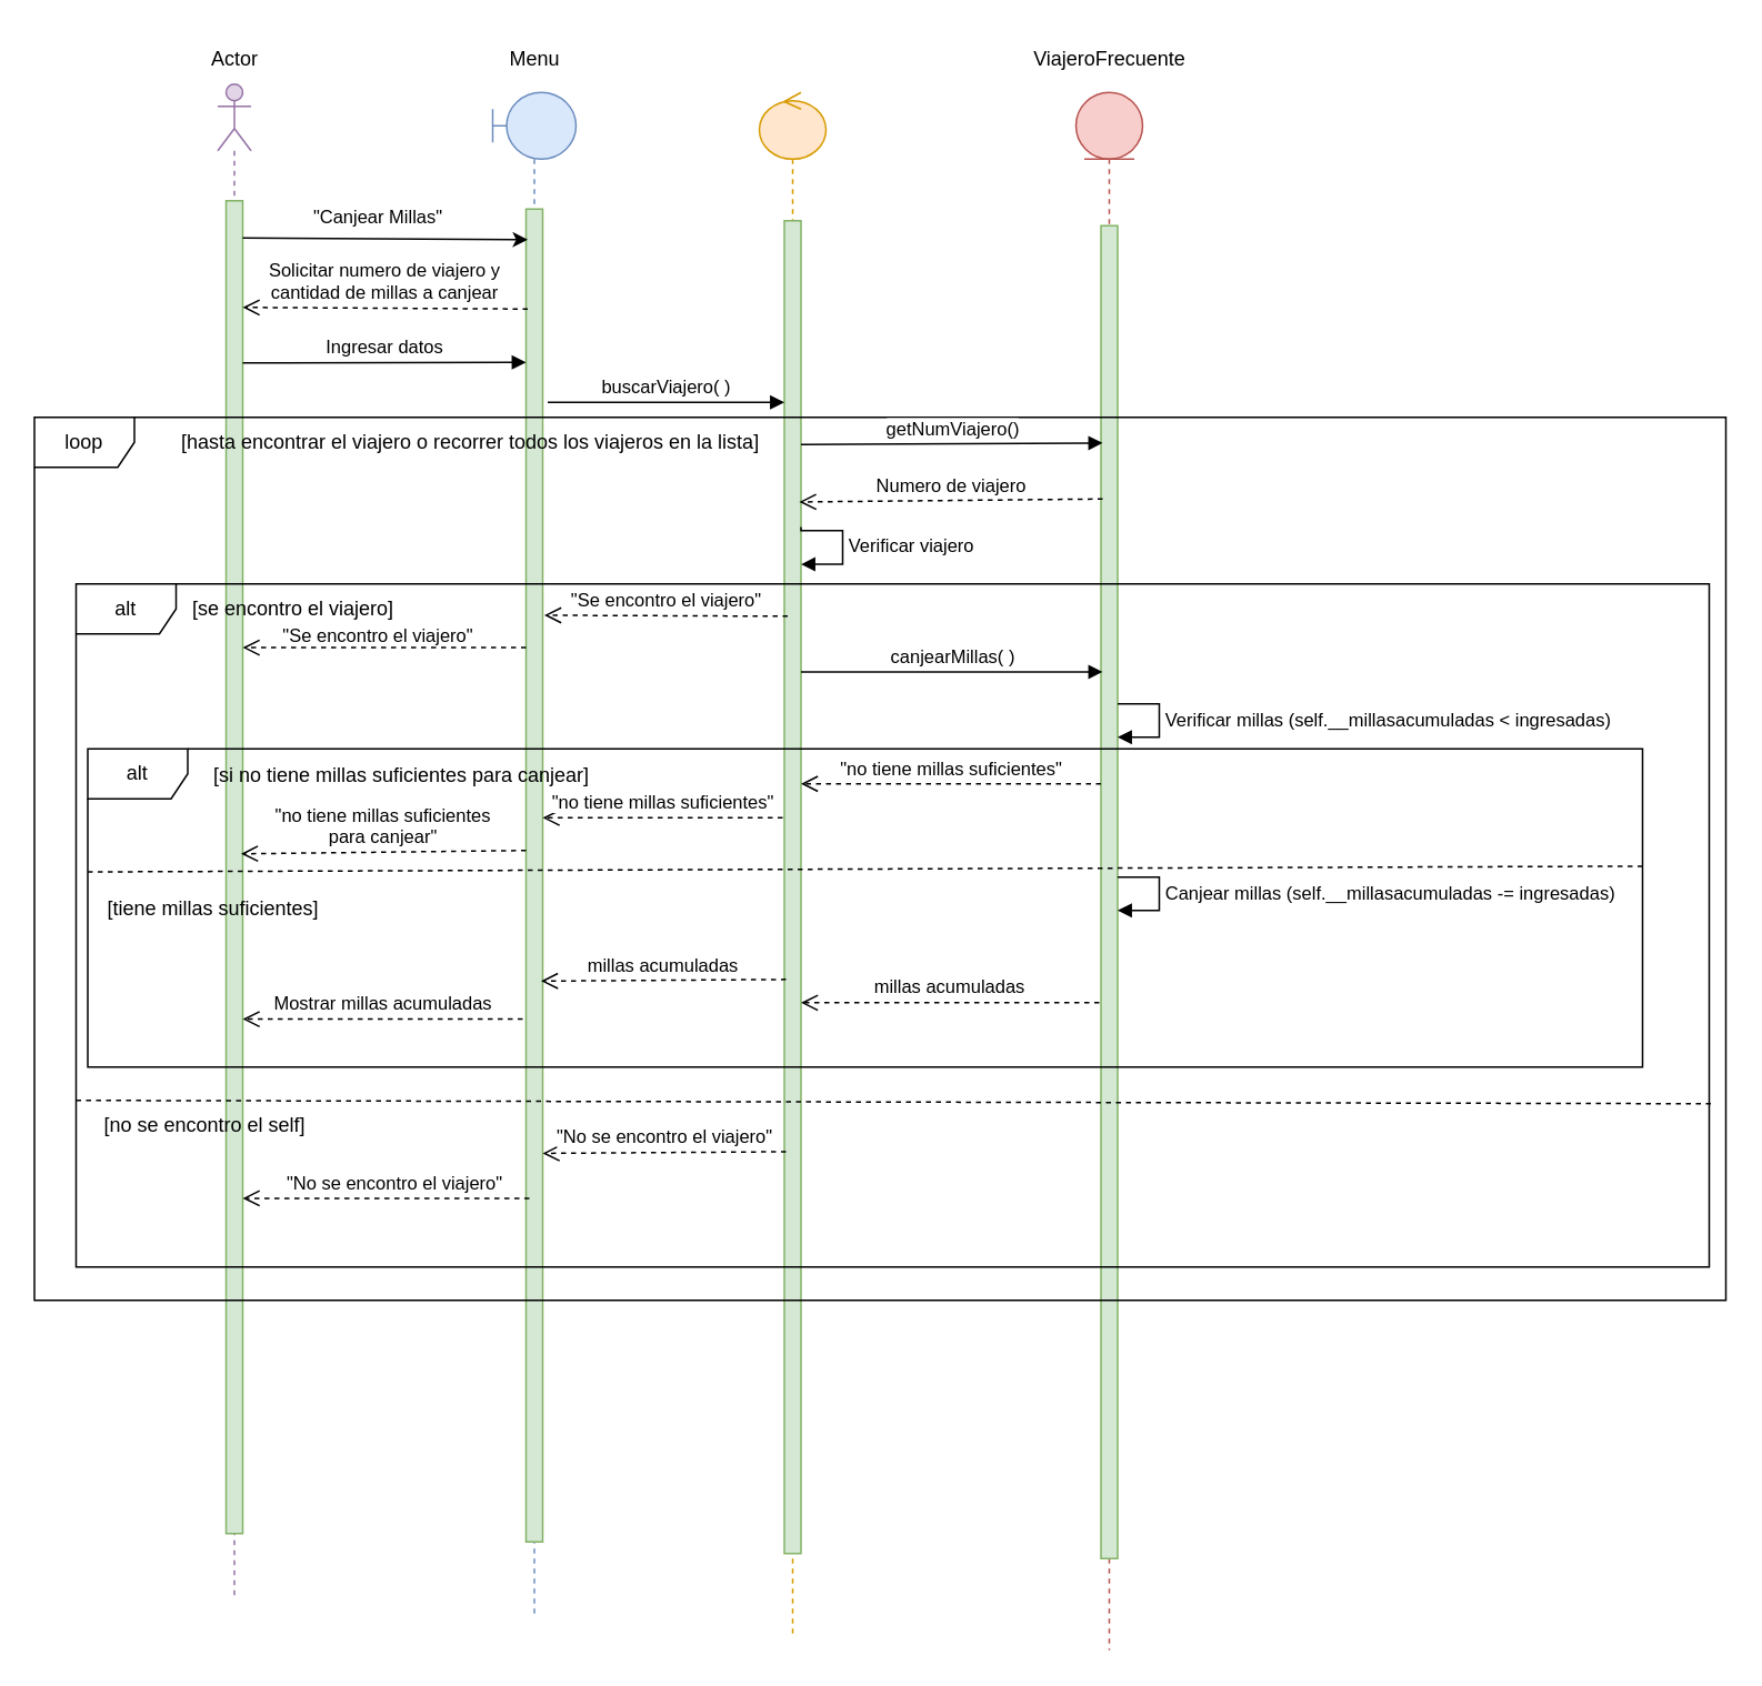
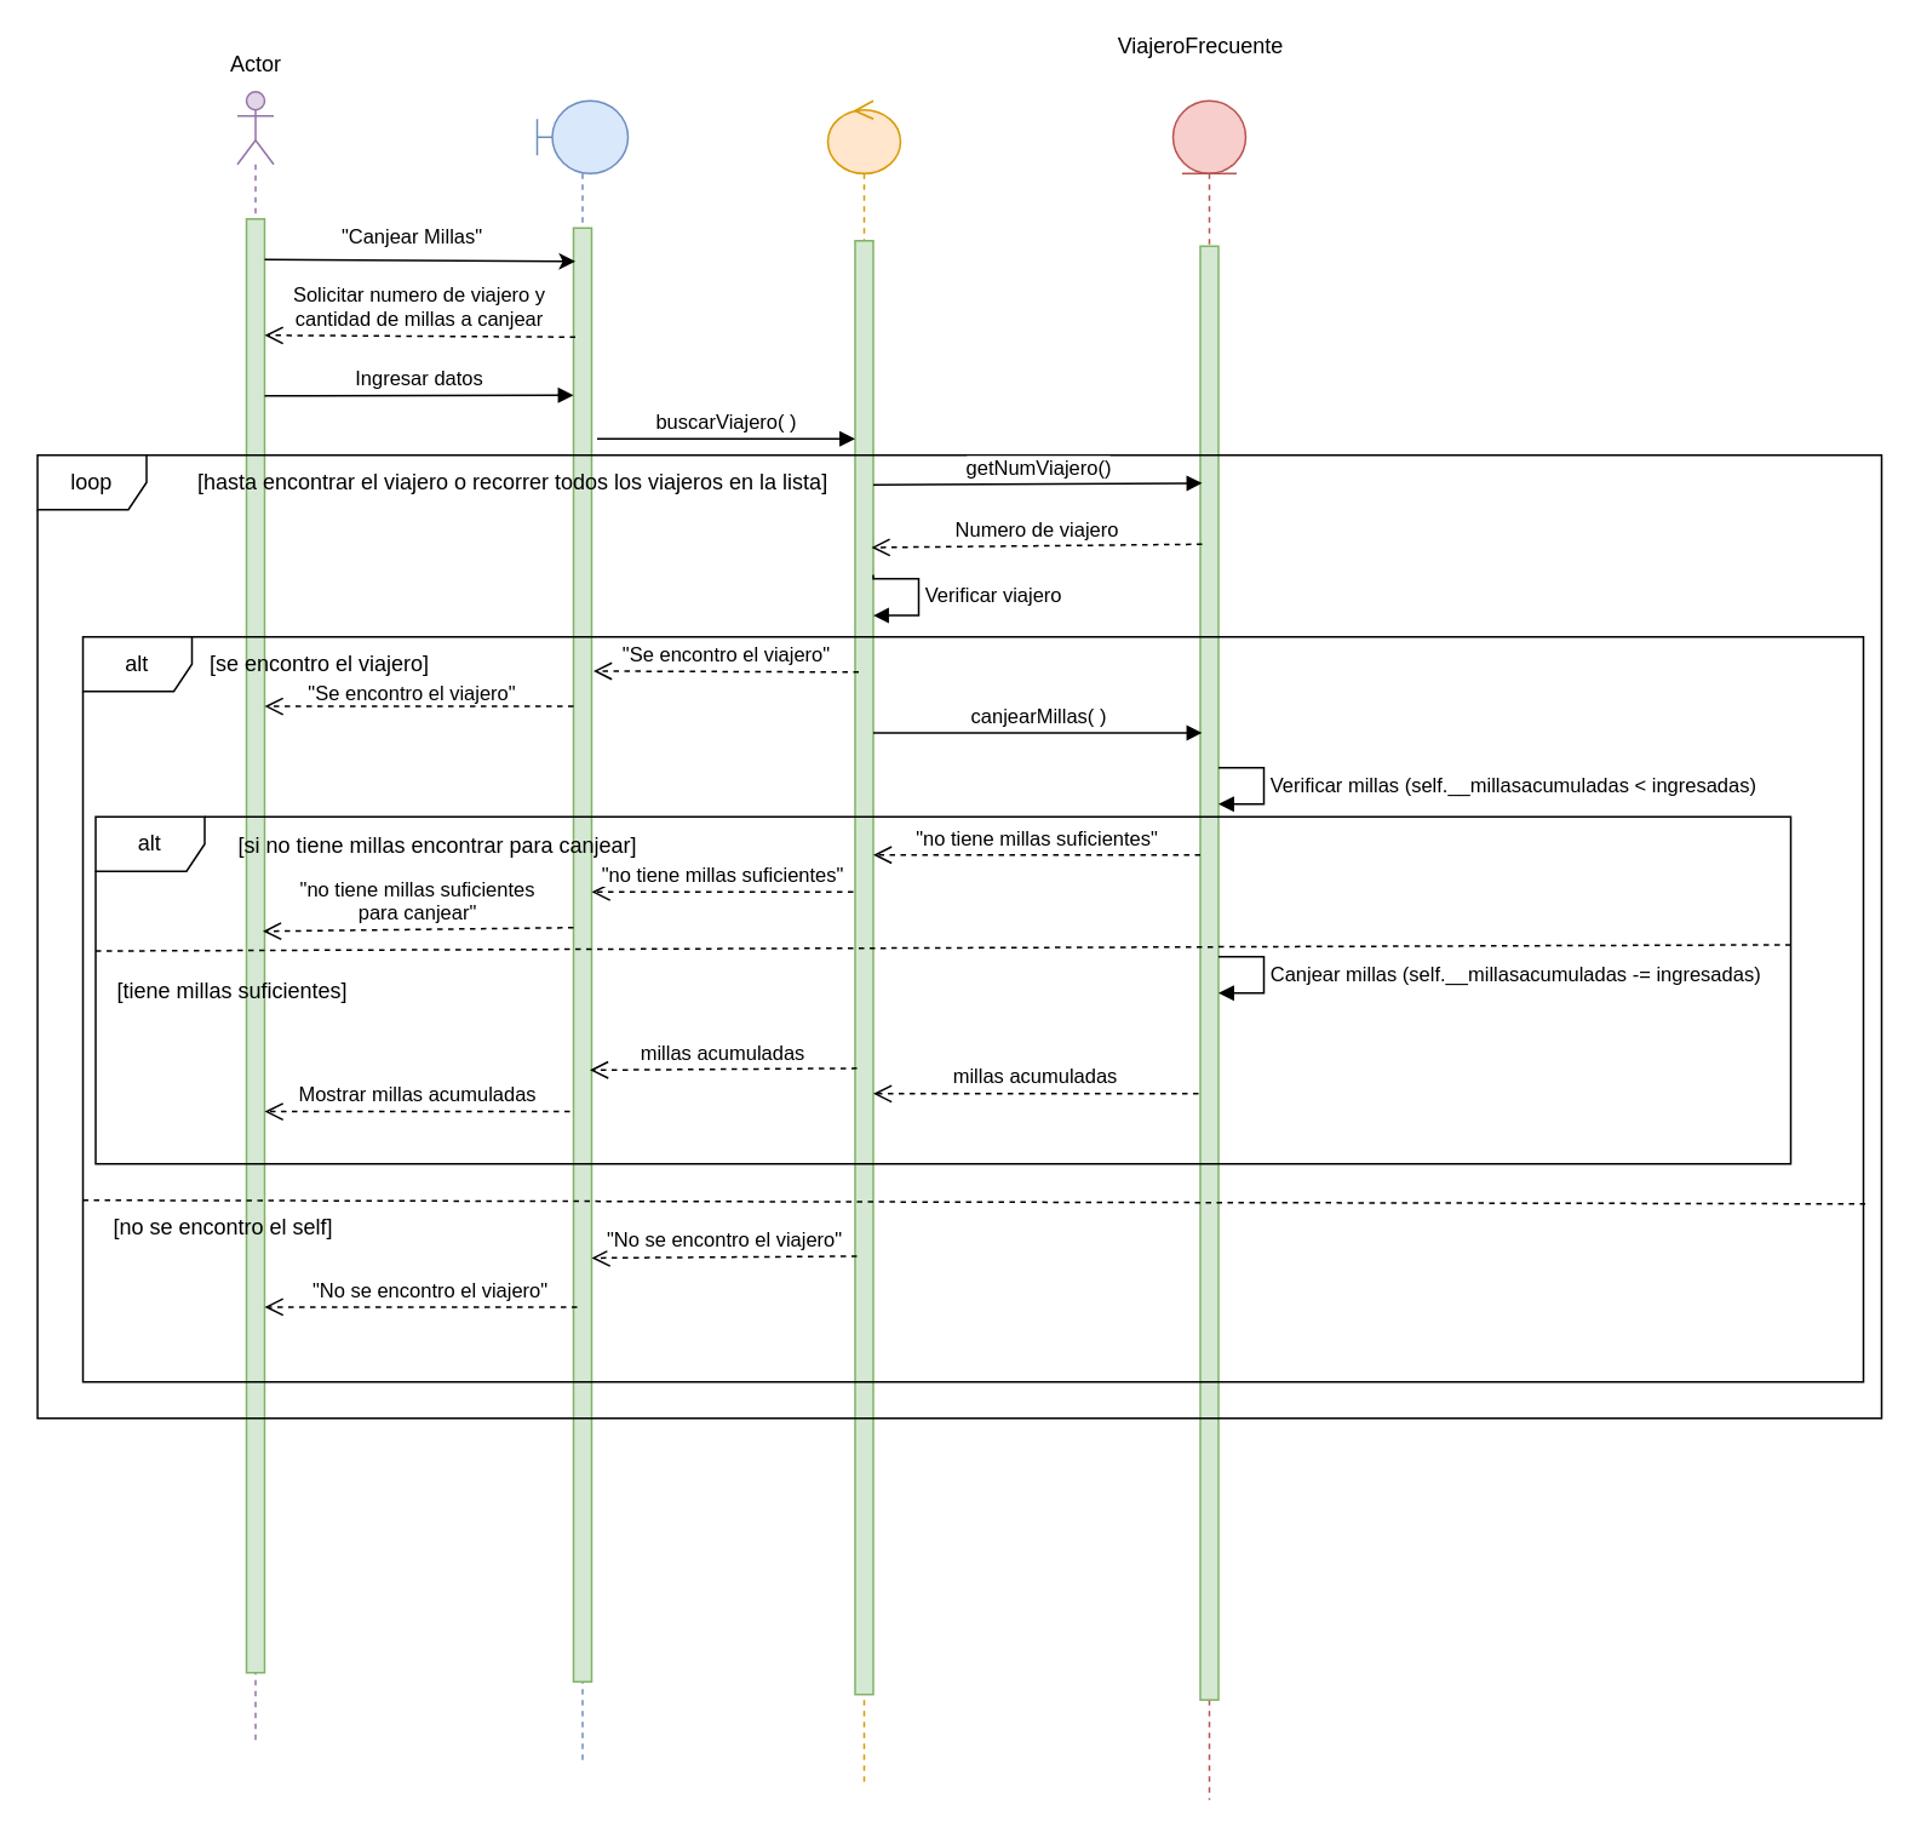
  <mxCell id="0" />
  <mxCell id="1" parent="0" />
  <mxCell id="2" value="" style="shape=umlLifeline;participant=umlActor;perimeter=lifelinePerimeter;whiteSpace=wrap;html=1;container=1;collapsible=0;recursiveResize=0;verticalAlign=top;spacingTop=36;outlineConnect=0;fillColor=#e1d5e7;strokeColor=#9673a6;" parent="1" vertex="1"><mxGeometry x="130" y="50" width="20" height="910" as="geometry" /></mxCell>
  <mxCell id="3" value="" style="html=1;points=[];perimeter=orthogonalPerimeter;fillColor=#d5e8d4;strokeColor=#82b366;" parent="2" vertex="1"><mxGeometry x="5" y="70" width="10" height="800" as="geometry" /></mxCell>
  <mxCell id="4" value="" style="shape=umlLifeline;participant=umlBoundary;perimeter=lifelinePerimeter;whiteSpace=wrap;html=1;container=1;collapsible=0;recursiveResize=0;verticalAlign=top;spacingTop=36;outlineConnect=0;fillColor=#dae8fc;strokeColor=#6c8ebf;" parent="1" vertex="1"><mxGeometry x="295" y="55" width="50" height="915" as="geometry" /></mxCell>
  <mxCell id="5" value="" style="html=1;points=[];perimeter=orthogonalPerimeter;fillColor=#d5e8d4;strokeColor=#82b366;" parent="4" vertex="1"><mxGeometry x="20" y="70" width="10" height="800" as="geometry" /></mxCell>
  <mxCell id="6" value="" style="shape=umlLifeline;participant=umlControl;perimeter=lifelinePerimeter;whiteSpace=wrap;html=1;container=1;collapsible=0;recursiveResize=0;verticalAlign=top;spacingTop=36;outlineConnect=0;fillColor=#ffe6cc;strokeColor=#d79b00;" parent="1" vertex="1"><mxGeometry x="455" y="55" width="40" height="925" as="geometry" /></mxCell>
  <mxCell id="7" value="" style="html=1;points=[];perimeter=orthogonalPerimeter;fillColor=#d5e8d4;strokeColor=#82b366;" parent="6" vertex="1"><mxGeometry x="15" y="77" width="10" height="800" as="geometry" /></mxCell>
  <mxCell id="8" value="" style="shape=umlLifeline;participant=umlEntity;perimeter=lifelinePerimeter;whiteSpace=wrap;html=1;container=1;collapsible=0;recursiveResize=0;verticalAlign=top;spacingTop=36;outlineConnect=0;fillColor=#f8cecc;strokeColor=#b85450;" parent="1" vertex="1"><mxGeometry x="645" y="55" width="40" height="935" as="geometry" /></mxCell>
  <mxCell id="9" value="" style="html=1;points=[];perimeter=orthogonalPerimeter;fillColor=#d5e8d4;strokeColor=#82b366;" parent="8" vertex="1"><mxGeometry x="15" y="80" width="10" height="800" as="geometry" /></mxCell>
  <mxCell id="10" value="Actor" style="text;html=1;align=center;verticalAlign=middle;resizable=0;points=[];autosize=1;strokeColor=none;fillColor=none;" parent="1" vertex="1"><mxGeometry x="115" y="20" width="50" height="30" as="geometry" /></mxCell>
  <mxCell id="11" value="" style="endArrow=classic;html=1;rounded=0;exitX=1;exitY=0.028;exitDx=0;exitDy=0;exitPerimeter=0;entryX=0.1;entryY=0.023;entryDx=0;entryDy=0;entryPerimeter=0;" parent="1" source="3" target="5" edge="1"><mxGeometry width="50" height="50" relative="1" as="geometry"><mxPoint x="165" y="170" as="sourcePoint" /><mxPoint x="215" y="120" as="targetPoint" /></mxGeometry></mxCell>
  <mxCell id="12" value="&quot;Canjear Millas&quot;" style="edgeLabel;html=1;align=center;verticalAlign=middle;resizable=0;points=[];" parent="11" vertex="1" connectable="0"><mxGeometry x="-0.24" y="1" relative="1" as="geometry"><mxPoint x="15" y="-12" as="offset" /></mxGeometry></mxCell>
  <mxCell id="13" value="Solicitar numero de viajero y &lt;br&gt;cantidad de millas a canjear" style="html=1;verticalAlign=bottom;endArrow=open;dashed=1;endSize=8;rounded=0;exitX=0.1;exitY=0.08;exitDx=0;exitDy=0;exitPerimeter=0;entryX=1;entryY=0.085;entryDx=0;entryDy=0;entryPerimeter=0;" parent="1" edge="1"><mxGeometry relative="1" as="geometry"><mxPoint x="316" y="185" as="sourcePoint" /><mxPoint x="145" y="184" as="targetPoint" /></mxGeometry></mxCell>
  <mxCell id="14" value="Ingresar datos" style="html=1;verticalAlign=bottom;endArrow=block;rounded=0;exitX=1;exitY=0.128;exitDx=0;exitDy=0;exitPerimeter=0;" parent="1" edge="1"><mxGeometry width="80" relative="1" as="geometry"><mxPoint x="145" y="217.4" as="sourcePoint" /><mxPoint x="315" y="217" as="targetPoint" /></mxGeometry></mxCell>
- <mxCell id="15" value="Menu" style="text;html=1;align=center;verticalAlign=middle;resizable=0;points=[];autosize=1;strokeColor=none;fillColor=none;" parent="1" vertex="1"><mxGeometry x="295" y="20" width="50" height="30" as="geometry" /></mxCell>
- <mxCell id="16" value="ViajeroFrecuente" style="text;html=1;align=center;verticalAlign=middle;resizable=0;points=[];autosize=1;strokeColor=none;fillColor=none;" parent="1" vertex="1"><mxGeometry x="610" y="20" width="110" height="30" as="geometry" /></mxCell>
+ <mxCell id="16" value="ViajeroFrecuente" style="text;html=1;align=center;verticalAlign=middle;resizable=0;points=[];autosize=1;strokeColor=none;fillColor=none;" parent="1" vertex="1"><mxGeometry x="605" y="10" width="110" height="30" as="geometry" /></mxCell>
  <mxCell id="17" value="buscarViajero( )" style="html=1;verticalAlign=bottom;endArrow=block;rounded=0;exitX=1.3;exitY=0.155;exitDx=0;exitDy=0;exitPerimeter=0;" parent="1" edge="1"><mxGeometry width="80" relative="1" as="geometry"><mxPoint x="328" y="241" as="sourcePoint" /><mxPoint x="470" y="241" as="targetPoint" /></mxGeometry></mxCell>
  <mxCell id="18" value="loop" style="shape=umlFrame;whiteSpace=wrap;html=1;" parent="1" vertex="1"><mxGeometry x="20" y="250" width="1015" height="530" as="geometry" /></mxCell>
  <mxCell id="19" value="getNumViajero()" style="html=1;verticalAlign=bottom;endArrow=block;rounded=0;exitX=1;exitY=0.183;exitDx=0;exitDy=0;exitPerimeter=0;entryX=0.1;entryY=0.178;entryDx=0;entryDy=0;entryPerimeter=0;" parent="1" edge="1"><mxGeometry width="80" relative="1" as="geometry"><mxPoint x="480" y="266.4" as="sourcePoint" /><mxPoint x="661" y="265.4" as="targetPoint" /></mxGeometry></mxCell>
  <mxCell id="20" value="alt" style="shape=umlFrame;whiteSpace=wrap;html=1;" parent="1" vertex="1"><mxGeometry x="45" y="350" width="980" height="410" as="geometry" /></mxCell>
  <mxCell id="21" value="Numero de viajero" style="html=1;verticalAlign=bottom;endArrow=open;dashed=1;endSize=8;rounded=0;exitX=0.1;exitY=0.205;exitDx=0;exitDy=0;exitPerimeter=0;entryX=0.9;entryY=0.211;entryDx=0;entryDy=0;entryPerimeter=0;" parent="1" source="9" target="7" edge="1"><mxGeometry relative="1" as="geometry"><mxPoint x="645" y="300" as="sourcePoint" /><mxPoint x="565" y="300" as="targetPoint" /></mxGeometry></mxCell>
  <mxCell id="22" value="Verificar viajero" style="edgeStyle=orthogonalEdgeStyle;html=1;align=left;spacingLeft=2;endArrow=block;rounded=0;entryX=1;entryY=0.274;exitX=1;exitY=0.246;exitDx=0;exitDy=0;exitPerimeter=0;entryDx=0;entryDy=0;entryPerimeter=0;" parent="1" edge="1"><mxGeometry relative="1" as="geometry"><mxPoint x="480" y="315.8" as="sourcePoint" /><Array as="points"><mxPoint x="480" y="318" /><mxPoint x="505" y="318" /><mxPoint x="505" y="338" /></Array><mxPoint x="480" y="338.2" as="targetPoint" /></mxGeometry></mxCell>
  <mxCell id="23" value="millas acumuladas" style="html=1;verticalAlign=bottom;endArrow=open;dashed=1;endSize=8;rounded=0;exitX=0.1;exitY=0.323;exitDx=0;exitDy=0;exitPerimeter=0;entryX=0.9;entryY=0.333;entryDx=0;entryDy=0;entryPerimeter=0;" parent="1" edge="1"><mxGeometry relative="1" as="geometry"><mxPoint x="471" y="587.4" as="sourcePoint" /><mxPoint x="324" y="588.4" as="targetPoint" /></mxGeometry></mxCell>
  <mxCell id="24" value="canjearMillas( )" style="html=1;verticalAlign=bottom;endArrow=block;rounded=0;entryX=0.1;entryY=0.306;entryDx=0;entryDy=0;entryPerimeter=0;" parent="1" edge="1"><mxGeometry width="80" relative="1" as="geometry"><mxPoint x="480" y="402.8" as="sourcePoint" /><mxPoint x="661" y="402.8" as="targetPoint" /></mxGeometry></mxCell>
  <mxCell id="25" value="millas acumuladas" style="html=1;verticalAlign=bottom;endArrow=open;dashed=1;endSize=8;rounded=0;exitX=-0.1;exitY=0.358;exitDx=0;exitDy=0;exitPerimeter=0;" parent="1" edge="1"><mxGeometry relative="1" as="geometry"><mxPoint x="659" y="601.4" as="sourcePoint" /><mxPoint x="480" y="601.4" as="targetPoint" /></mxGeometry></mxCell>
  <mxCell id="26" value="Mostrar millas acumuladas" style="html=1;verticalAlign=bottom;endArrow=open;dashed=1;endSize=8;rounded=0;exitX=-0.2;exitY=0.454;exitDx=0;exitDy=0;exitPerimeter=0;" parent="1" edge="1"><mxGeometry relative="1" as="geometry"><mxPoint x="313" y="611.2" as="sourcePoint" /><mxPoint x="145" y="611.2" as="targetPoint" /></mxGeometry></mxCell>
  <mxCell id="27" value="&quot;No se encontro el viajero&quot;" style="html=1;verticalAlign=bottom;endArrow=open;dashed=1;endSize=8;rounded=0;exitX=0.1;exitY=0.486;exitDx=0;exitDy=0;exitPerimeter=0;entryX=1;entryY=0.496;entryDx=0;entryDy=0;entryPerimeter=0;" parent="1" edge="1"><mxGeometry relative="1" as="geometry"><mxPoint x="471" y="690.8" as="sourcePoint" /><mxPoint x="325" y="691.8" as="targetPoint" /></mxGeometry></mxCell>
  <mxCell id="28" value="" style="html=1;verticalAlign=bottom;endArrow=open;dashed=1;endSize=8;rounded=0;exitX=0.2;exitY=0.521;exitDx=0;exitDy=0;exitPerimeter=0;" parent="1" edge="1"><mxGeometry relative="1" as="geometry"><mxPoint x="317" y="718.8" as="sourcePoint" /><mxPoint x="145" y="718.8" as="targetPoint" /></mxGeometry></mxCell>
  <mxCell id="29" value="&quot;No se encontro el viajero&quot;" style="edgeLabel;html=1;align=center;verticalAlign=middle;resizable=0;points=[];" parent="28" vertex="1" connectable="0"><mxGeometry x="0.151" y="-1" relative="1" as="geometry"><mxPoint x="17" y="-8" as="offset" /></mxGeometry></mxCell>
  <mxCell id="30" value="&quot;Se encontro el viajero&quot;" style="html=1;verticalAlign=bottom;endArrow=open;dashed=1;endSize=8;rounded=0;exitX=0.2;exitY=0.283;exitDx=0;exitDy=0;exitPerimeter=0;entryX=1.1;entryY=0.291;entryDx=0;entryDy=0;entryPerimeter=0;" parent="1" edge="1"><mxGeometry relative="1" as="geometry"><mxPoint x="472" y="369.4" as="sourcePoint" /><mxPoint x="326" y="368.8" as="targetPoint" /></mxGeometry></mxCell>
  <mxCell id="31" value="" style="html=1;verticalAlign=bottom;endArrow=open;dashed=1;endSize=8;rounded=0;exitX=0;exitY=0.319;exitDx=0;exitDy=0;exitPerimeter=0;" parent="1" edge="1"><mxGeometry relative="1" as="geometry"><mxPoint x="315" y="388.2" as="sourcePoint" /><mxPoint x="145" y="388.2" as="targetPoint" /></mxGeometry></mxCell>
  <mxCell id="32" value="&quot;Se encontro el viajero&quot;" style="edgeLabel;html=1;align=center;verticalAlign=middle;resizable=0;points=[];" parent="31" vertex="1" connectable="0"><mxGeometry x="0.188" y="2" relative="1" as="geometry"><mxPoint x="11" y="-10" as="offset" /></mxGeometry></mxCell>
  <mxCell id="33" value="[hasta encontrar el viajero o recorrer todos los viajeros en la lista]&amp;nbsp;" style="text;html=1;align=center;verticalAlign=middle;resizable=0;points=[];autosize=1;strokeColor=none;fillColor=none;" parent="1" vertex="1"><mxGeometry x="98" y="250" width="370" height="30" as="geometry" /></mxCell>
  <mxCell id="34" value="[se encontro el viajero]" style="text;html=1;align=center;verticalAlign=middle;resizable=0;points=[];autosize=1;strokeColor=none;fillColor=none;" parent="1" vertex="1"><mxGeometry x="105" y="350" width="140" height="30" as="geometry" /></mxCell>
  <mxCell id="35" value="[no se encontro el self]" style="text;html=1;align=center;verticalAlign=middle;resizable=0;points=[];autosize=1;strokeColor=none;fillColor=none;" parent="1" vertex="1"><mxGeometry x="42" y="660" width="160" height="30" as="geometry" /></mxCell>
  <mxCell id="36" value="" style="endArrow=none;dashed=1;html=1;rounded=0;entryX=1.001;entryY=0.761;entryDx=0;entryDy=0;entryPerimeter=0;exitX=0.002;exitY=0.686;exitDx=0;exitDy=0;exitPerimeter=0;" parent="1" target="20" edge="1"><mxGeometry width="50" height="50" relative="1" as="geometry"><mxPoint x="45" y="660" as="sourcePoint" /><mxPoint x="965" y="661.1" as="targetPoint" /></mxGeometry></mxCell>
  <mxCell id="37" value="Verificar millas (self.__millasacumuladas &amp;lt; ingresadas)" style="edgeStyle=orthogonalEdgeStyle;html=1;align=left;spacingLeft=2;endArrow=block;rounded=0;" edge="1" parent="1"><mxGeometry relative="1" as="geometry"><mxPoint x="670" y="422" as="sourcePoint" /><Array as="points"><mxPoint x="695" y="422" /><mxPoint x="695" y="442" /></Array><mxPoint x="670" y="442" as="targetPoint" /></mxGeometry></mxCell>
  <mxCell id="38" value="Canjear millas (self.__millasacumuladas -= ingresadas)" style="edgeStyle=orthogonalEdgeStyle;html=1;align=left;spacingLeft=2;endArrow=block;rounded=0;" parent="1" edge="1"><mxGeometry relative="1" as="geometry"><mxPoint x="670" y="526" as="sourcePoint" /><Array as="points"><mxPoint x="695" y="526" /><mxPoint x="695" y="546" /></Array><mxPoint x="670" y="546" as="targetPoint" /></mxGeometry></mxCell>
  <mxCell id="39" value="alt" style="shape=umlFrame;whiteSpace=wrap;html=1;" vertex="1" parent="1"><mxGeometry x="52" y="449" width="933" height="191" as="geometry" /></mxCell>
  <mxCell id="40" value="&quot;no tiene millas suficientes&quot;" style="html=1;verticalAlign=bottom;endArrow=open;dashed=1;endSize=8;rounded=0;entryX=1;entryY=0.51;entryDx=0;entryDy=0;entryPerimeter=0;" edge="1" parent="1"><mxGeometry relative="1" as="geometry"><mxPoint x="660" y="470" as="sourcePoint" /><mxPoint x="480" y="470" as="targetPoint" /></mxGeometry></mxCell>
  <mxCell id="41" value="&quot;no tiene millas suficientes&quot;" style="html=1;verticalAlign=bottom;endArrow=open;dashed=1;endSize=8;rounded=0;exitX=-0.1;exitY=0.448;exitDx=0;exitDy=0;exitPerimeter=0;" edge="1" parent="1" source="7" target="5"><mxGeometry relative="1" as="geometry"><mxPoint x="455" y="490" as="sourcePoint" /><mxPoint x="375" y="490" as="targetPoint" /></mxGeometry></mxCell>
  <mxCell id="42" value="&quot;no tiene millas suficientes &lt;br&gt;para canjear&quot;" style="html=1;verticalAlign=bottom;endArrow=open;dashed=1;endSize=8;rounded=0;entryX=0.9;entryY=0.49;entryDx=0;entryDy=0;entryPerimeter=0;" edge="1" parent="1" target="3"><mxGeometry relative="1" as="geometry"><mxPoint x="315" y="510" as="sourcePoint" /><mxPoint x="235" y="510" as="targetPoint" /></mxGeometry></mxCell>
- <mxCell id="43" value="[si no tiene millas suficientes para canjear]" style="text;html=1;align=center;verticalAlign=middle;resizable=0;points=[];autosize=1;strokeColor=none;fillColor=none;" vertex="1" parent="1"><mxGeometry x="115" y="450" width="250" height="30" as="geometry" /></mxCell>
+ <mxCell id="43" value="[si no tiene millas encontrar para canjear]" style="text;html=1;align=center;verticalAlign=middle;resizable=0;points=[];autosize=1;strokeColor=none;fillColor=none;" vertex="1" parent="1"><mxGeometry x="115" y="450" width="250" height="30" as="geometry" /></mxCell>
  <mxCell id="44" value="" style="endArrow=none;dashed=1;html=1;rounded=0;entryX=1.003;entryY=0.243;entryDx=0;entryDy=0;entryPerimeter=0;exitX=0;exitY=0.261;exitDx=0;exitDy=0;exitPerimeter=0;" edge="1" parent="1"><mxGeometry width="50" height="50" relative="1" as="geometry"><mxPoint x="52" y="522.851" as="sourcePoint" /><mxPoint x="987.799" y="519.413" as="targetPoint" /></mxGeometry></mxCell>
  <mxCell id="45" value="[tiene millas suficientes]" style="text;html=1;align=center;verticalAlign=middle;resizable=0;points=[];autosize=1;strokeColor=none;fillColor=none;" vertex="1" parent="1"><mxGeometry x="52" y="529.5" width="150" height="30" as="geometry" /></mxCell>
